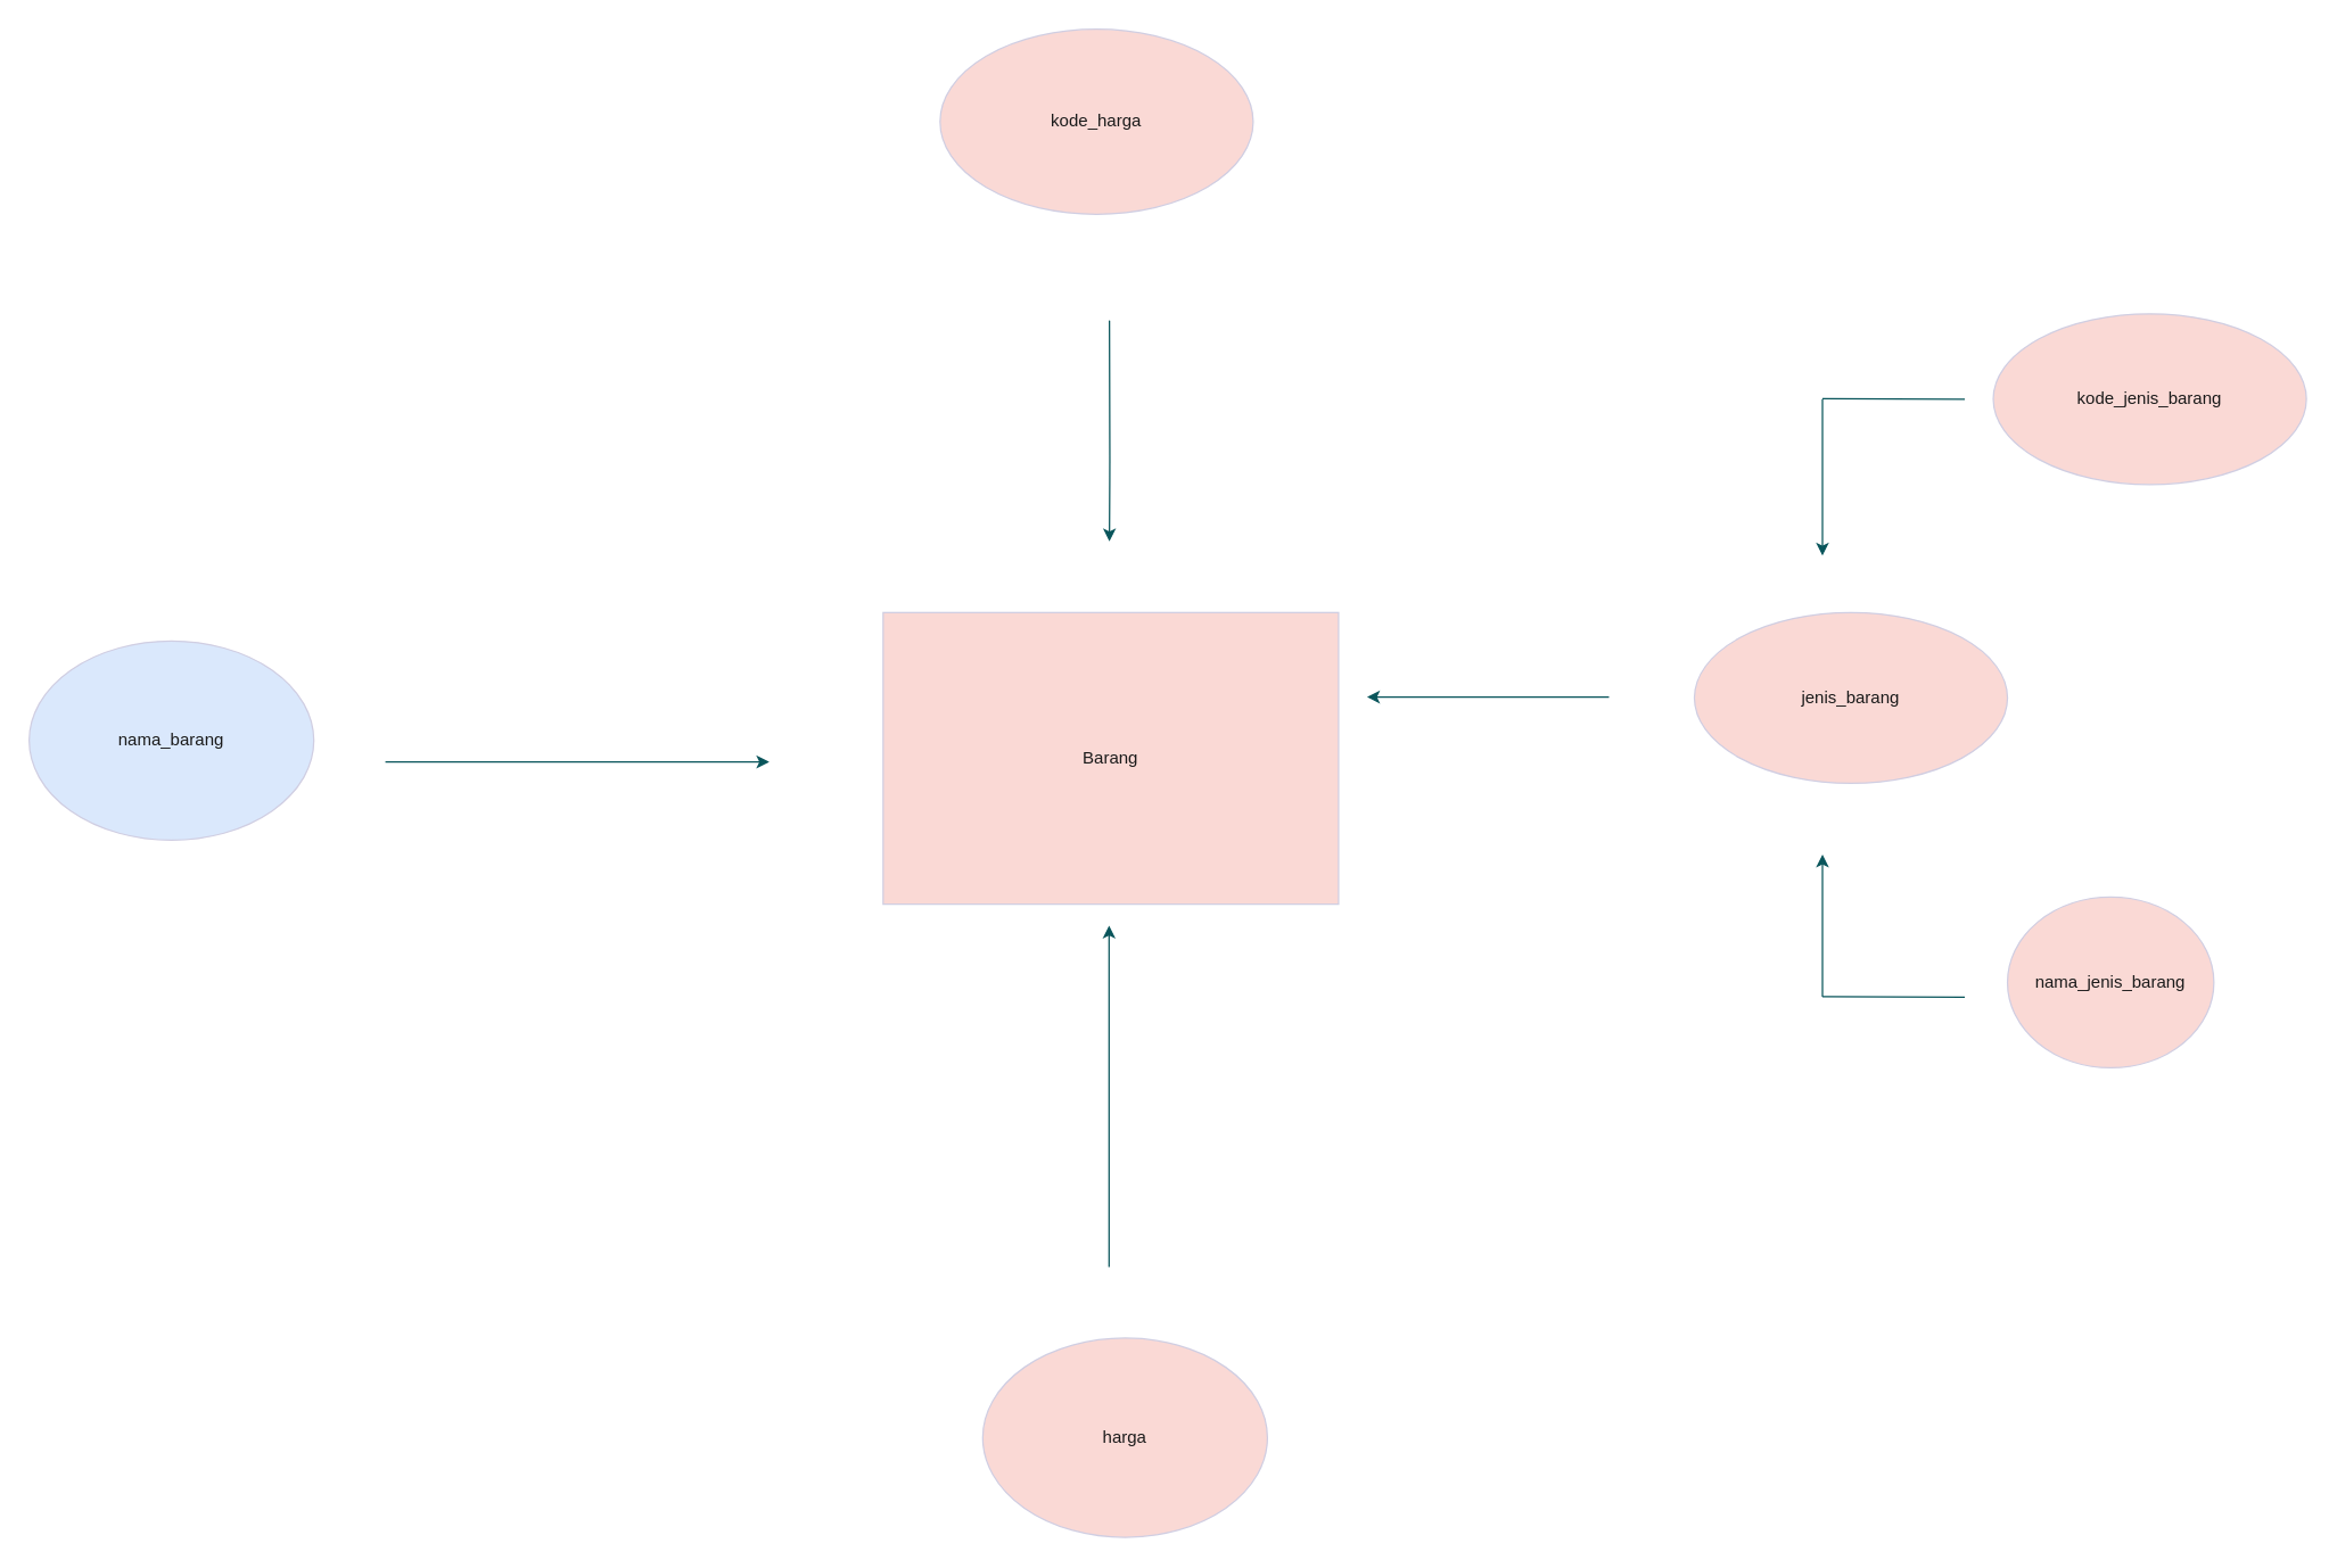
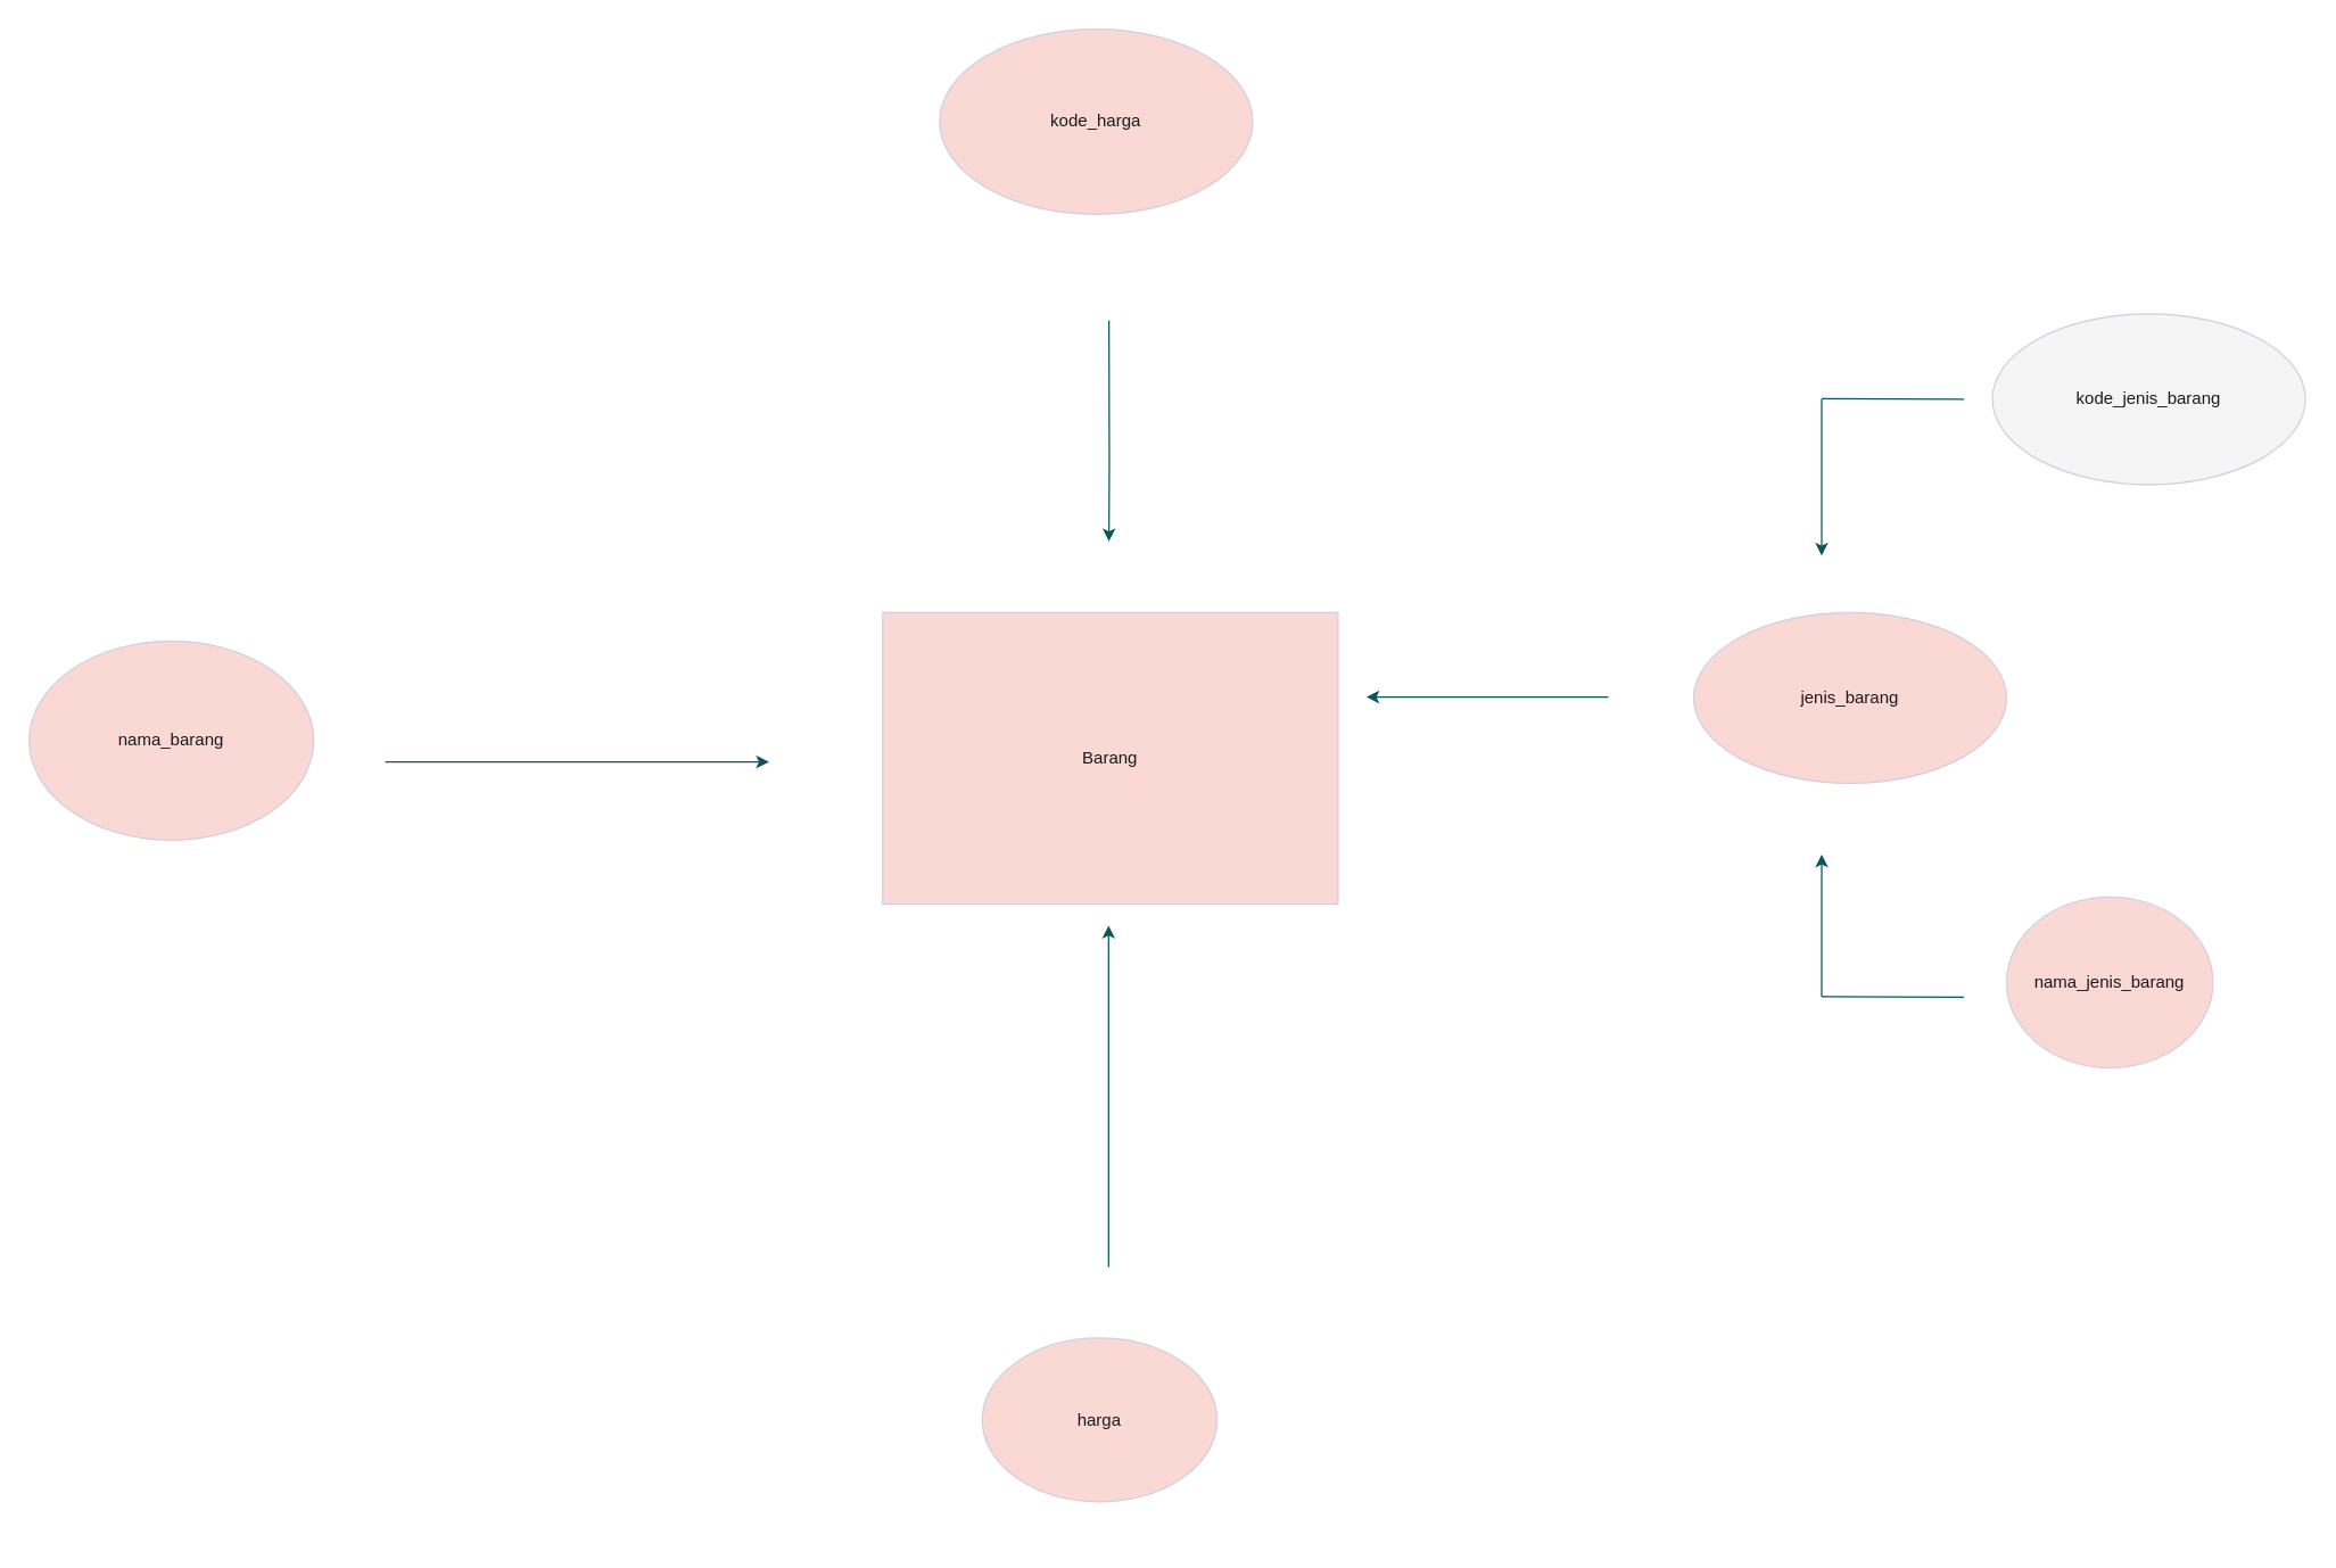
  <mxCell id="0" />
  <mxCell id="1" parent="0" />
  <mxCell id="2" value="Barang" style="rounded=0;whiteSpace=wrap;html=1;fillColor=#FAD9D5;strokeColor=#D0CEE2;fontColor=#1A1A1A;" vertex="1" parent="1"><mxGeometry x="620" y="430" width="320" height="205" as="geometry" /></mxCell>
- <mxCell id="3" value="nama_barang" style="ellipse;whiteSpace=wrap;html=1;fillColor=#dae8fc;strokeColor=#D0CEE2;fontColor=#1A1A1A;" vertex="1" parent="1"><mxGeometry x="20" y="450" width="200" height="140" as="geometry" /></mxCell>
+ <mxCell id="3" value="nama_barang" style="ellipse;whiteSpace=wrap;html=1;fillColor=#FAD9D5;strokeColor=#D0CEE2;fontColor=#1A1A1A;" vertex="1" parent="1"><mxGeometry x="20" y="450" width="200" height="140" as="geometry" /></mxCell>
  <mxCell id="4" value="jenis_barang" style="ellipse;whiteSpace=wrap;html=1;fillColor=#FAD9D5;strokeColor=#D0CEE2;fontColor=#1A1A1A;" vertex="1" parent="1"><mxGeometry x="1190" y="430" width="220" height="120" as="geometry" /></mxCell>
  <mxCell id="5" value="" style="endArrow=classic;html=1;strokeColor=#09555B;fontColor=#1A1A1A;" edge="1" parent="1"><mxGeometry width="50" height="50" relative="1" as="geometry"><mxPoint x="778.75" y="890" as="sourcePoint" /><mxPoint x="778.75" y="650" as="targetPoint" /><Array as="points"><mxPoint x="778.75" y="890" /></Array></mxGeometry></mxCell>
  <mxCell id="6" value="" style="endArrow=classic;html=1;strokeColor=#09555B;fontColor=#1A1A1A;" edge="1" parent="1"><mxGeometry width="50" height="50" relative="1" as="geometry"><mxPoint x="1130" y="489.41" as="sourcePoint" /><mxPoint x="960" y="489.41" as="targetPoint" /><Array as="points"><mxPoint x="1130" y="489.41" /><mxPoint x="960" y="489.41" /></Array></mxGeometry></mxCell>
- <mxCell id="7" value="kode_jenis_barang" style="ellipse;whiteSpace=wrap;html=1;fillColor=#FAD9D5;strokeColor=#D0CEE2;fontColor=#1A1A1A;" vertex="1" parent="1"><mxGeometry x="1400" y="220" width="220" height="120" as="geometry" /></mxCell>
+ <mxCell id="7" value="kode_jenis_barang" style="ellipse;whiteSpace=wrap;html=1;fillColor=#f5f5f5;strokeColor=#D0CEE2;fontColor=#1A1A1A;" vertex="1" parent="1"><mxGeometry x="1400" y="220" width="220" height="120" as="geometry" /></mxCell>
  <mxCell id="8" value="nama_jenis_barang" style="ellipse;whiteSpace=wrap;html=1;fillColor=#FAD9D5;strokeColor=#D0CEE2;fontColor=#1A1A1A;" vertex="1" parent="1"><mxGeometry x="1410" y="630" width="145" height="120" as="geometry" /></mxCell>
  <mxCell id="9" value="" style="endArrow=classic;html=1;strokeColor=#09555B;fontColor=#1A1A1A;" edge="1" parent="1"><mxGeometry width="50" height="50" relative="1" as="geometry"><mxPoint x="1280" y="280" as="sourcePoint" /><mxPoint x="1280" y="390" as="targetPoint" /><Array as="points"><mxPoint x="1280" y="310" /></Array></mxGeometry></mxCell>
  <mxCell id="10" value="" style="endArrow=none;html=1;strokeColor=#09555B;fontColor=#1A1A1A;" edge="1" parent="1"><mxGeometry width="50" height="50" relative="1" as="geometry"><mxPoint x="1280" y="279.71" as="sourcePoint" /><mxPoint x="1380" y="280" as="targetPoint" /></mxGeometry></mxCell>
  <mxCell id="11" value="" style="endArrow=classic;html=1;strokeColor=#09555B;fontColor=#1A1A1A;" edge="1" parent="1"><mxGeometry width="50" height="50" relative="1" as="geometry"><mxPoint x="1280" y="700" as="sourcePoint" /><mxPoint x="1280" y="600" as="targetPoint" /><Array as="points" /></mxGeometry></mxCell>
  <mxCell id="12" value="" style="endArrow=none;html=1;strokeColor=#09555B;fontColor=#1A1A1A;" edge="1" parent="1"><mxGeometry width="50" height="50" relative="1" as="geometry"><mxPoint x="1280" y="700" as="sourcePoint" /><mxPoint x="1380" y="700.29" as="targetPoint" /></mxGeometry></mxCell>
  <mxCell id="13" value="kode_harga" style="ellipse;whiteSpace=wrap;html=1;fillColor=#FAD9D5;strokeColor=#D0CEE2;fontColor=#1A1A1A;" vertex="1" parent="1"><mxGeometry x="660" y="20" width="220" height="130" as="geometry" /></mxCell>
  <mxCell id="14" value="" style="endArrow=classic;html=1;strokeColor=#09555B;fontColor=#1A1A1A;" edge="1" parent="1"><mxGeometry width="50" height="50" relative="1" as="geometry"><mxPoint x="779.29" y="325" as="sourcePoint" /><mxPoint x="779" y="380" as="targetPoint" /><Array as="points"><mxPoint x="779" y="220" /><mxPoint x="779.29" y="325" /></Array></mxGeometry></mxCell>
  <mxCell id="15" value="" style="endArrow=classic;html=1;strokeColor=#09555B;fontColor=#1A1A1A;" edge="1" parent="1"><mxGeometry width="50" height="50" relative="1" as="geometry"><mxPoint x="270.29" y="535" as="sourcePoint" /><mxPoint x="540" y="535" as="targetPoint" /><Array as="points" /></mxGeometry></mxCell>
- <mxCell id="16" value="harga" style="ellipse;whiteSpace=wrap;html=1;fillColor=#FAD9D5;strokeColor=#D0CEE2;fontColor=#1A1A1A;" vertex="1" parent="1"><mxGeometry x="690" y="940" width="200" height="140" as="geometry" /></mxCell>
+ <mxCell id="16" value="harga" style="ellipse;whiteSpace=wrap;html=1;fillColor=#FAD9D5;strokeColor=#D0CEE2;fontColor=#1A1A1A;" vertex="1" parent="1"><mxGeometry x="690" y="940" width="165" height="115" as="geometry" /></mxCell>
